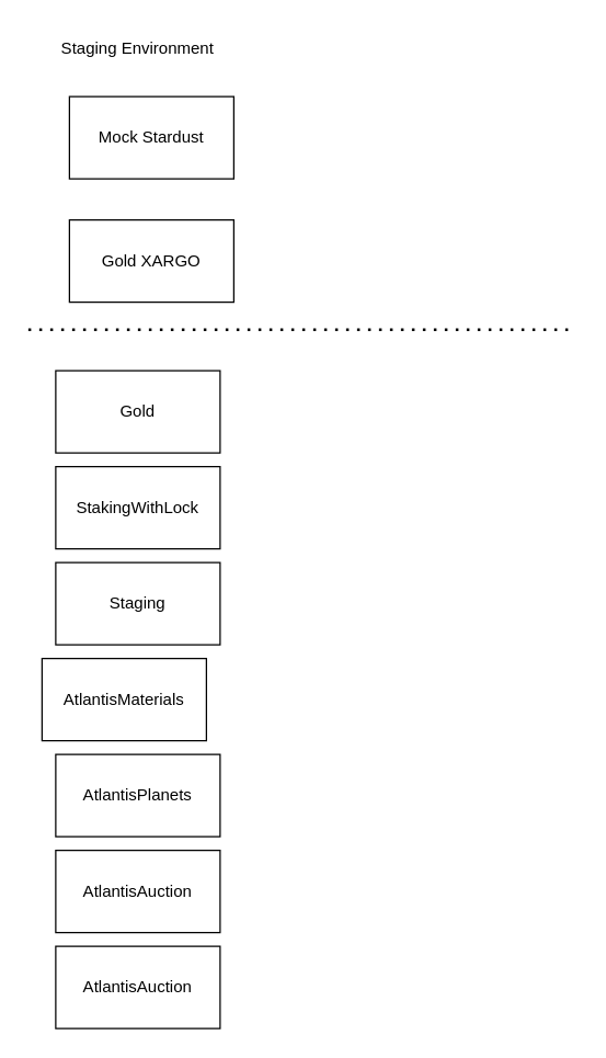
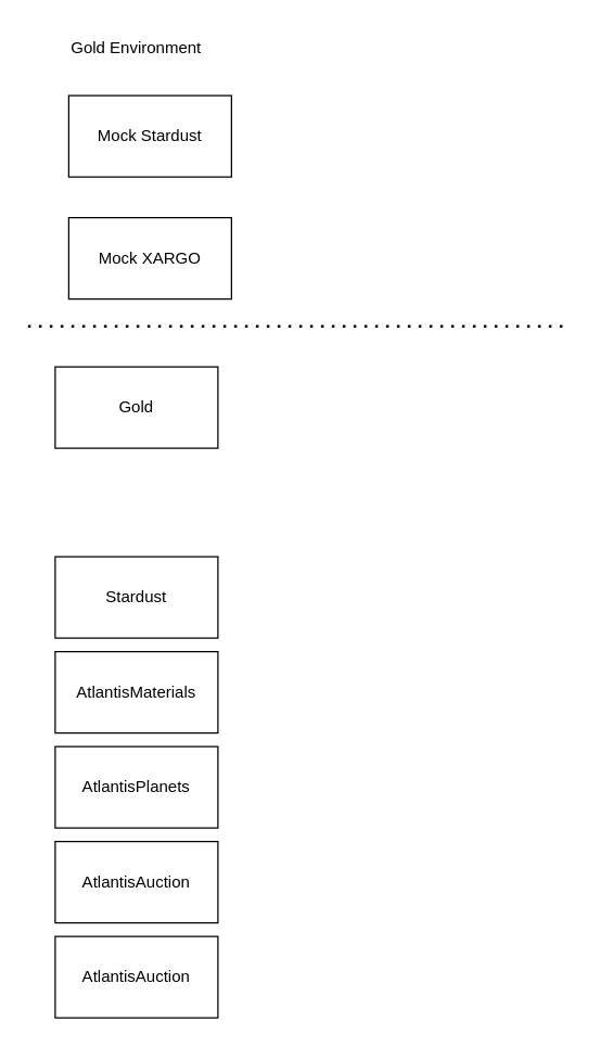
  <mxCell id="0" />
  <mxCell id="1" parent="0" />
  <mxCell id="2" value="Mock Stardust" style="rounded=0;whiteSpace=wrap;html=1;" vertex="1" parent="1"><mxGeometry x="50" y="70" width="120" height="60" as="geometry" /></mxCell>
- <mxCell id="3" value="Gold XARGO" style="rounded=0;whiteSpace=wrap;html=1;" vertex="1" parent="1"><mxGeometry x="50" y="160" width="120" height="60" as="geometry" /></mxCell>
+ <mxCell id="3" value="Mock XARGO" style="rounded=0;whiteSpace=wrap;html=1;" vertex="1" parent="1"><mxGeometry x="50" y="160" width="120" height="60" as="geometry" /></mxCell>
  <mxCell id="4" value="" style="endArrow=none;dashed=1;html=1;dashPattern=1 3;strokeWidth=2;" edge="1" parent="1"><mxGeometry width="50" height="50" relative="1" as="geometry"><mxPoint x="20" y="240" as="sourcePoint" /><mxPoint x="420" y="240" as="targetPoint" /></mxGeometry></mxCell>
- <mxCell id="5" value="Staging Environment" style="text;html=1;strokeColor=none;fillColor=none;align=center;verticalAlign=middle;whiteSpace=wrap;rounded=0;" vertex="1" parent="1"><mxGeometry x="20" y="20" width="160" height="30" as="geometry" /></mxCell>
+ <mxCell id="5" value="Gold Environment" style="text;html=1;strokeColor=none;fillColor=none;align=center;verticalAlign=middle;whiteSpace=wrap;rounded=0;" vertex="1" parent="1"><mxGeometry x="20" y="20" width="160" height="30" as="geometry" /></mxCell>
  <mxCell id="6" value="Gold" style="rounded=0;whiteSpace=wrap;html=1;" vertex="1" parent="1"><mxGeometry x="40" y="270" width="120" height="60" as="geometry" /></mxCell>
- <mxCell id="7" value="StakingWithLock" style="rounded=0;whiteSpace=wrap;html=1;" vertex="1" parent="1"><mxGeometry x="40" y="340" width="120" height="60" as="geometry" /></mxCell>
- <mxCell id="8" value="Staging" style="rounded=0;whiteSpace=wrap;html=1;" vertex="1" parent="1"><mxGeometry x="40" y="410" width="120" height="60" as="geometry" /></mxCell>
- <mxCell id="9" value="AtlantisMaterials" style="rounded=0;whiteSpace=wrap;html=1;" vertex="1" parent="1"><mxGeometry x="30" y="480" width="120" height="60" as="geometry" /></mxCell>
+ <mxCell id="8" value="Stardust" style="rounded=0;whiteSpace=wrap;html=1;" vertex="1" parent="1"><mxGeometry x="40" y="410" width="120" height="60" as="geometry" /></mxCell>
+ <mxCell id="9" value="AtlantisMaterials" style="rounded=0;whiteSpace=wrap;html=1;" vertex="1" parent="1"><mxGeometry x="40" y="480" width="120" height="60" as="geometry" /></mxCell>
  <mxCell id="10" value="AtlantisPlanets" style="rounded=0;whiteSpace=wrap;html=1;" vertex="1" parent="1"><mxGeometry x="40" y="550" width="120" height="60" as="geometry" /></mxCell>
  <mxCell id="11" value="AtlantisAuction" style="rounded=0;whiteSpace=wrap;html=1;" vertex="1" parent="1"><mxGeometry x="40" y="620" width="120" height="60" as="geometry" /></mxCell>
  <mxCell id="12" value="AtlantisAuction" style="rounded=0;whiteSpace=wrap;html=1;" vertex="1" parent="1"><mxGeometry x="40" y="690" width="120" height="60" as="geometry" /></mxCell>
